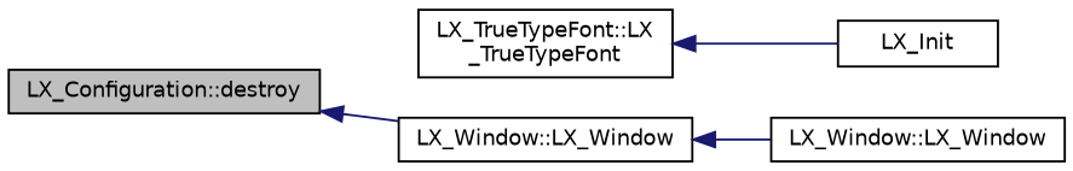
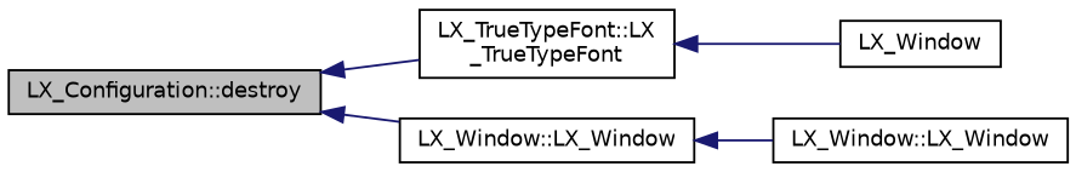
  digraph {
    rankdir=LR
    node [color=black fillcolor=white fontname=Helvetica fontsize=10 shape=record style=filled]
    edge [color=midnightblue dir=back fontname=Helvetica fontsize=10 labelfontname=Helvetica labelfontsize=10 style=solid]
    n1 [fillcolor=grey75 fontcolor=black height=0.2 label="LX_Configuration::destroy" width=0.4]
    n2 [height=0.2 label="LX_TrueTypeFont::LX\l_TrueTypeFont" width=0.4]
    n3 [height=0.2 label="LX_Window::LX_Window" width=0.4]
-   n4 [height=0.2 label=LX_Init width=0.4]
+   n4 [height=0.2 label=LX_Window width=0.4]
    n5 [height=0.2 label="LX_Window::LX_Window" width=0.4]
+   n1 -> n2
    n1 -> n3
    n2 -> n4
    n3 -> n5
  }
